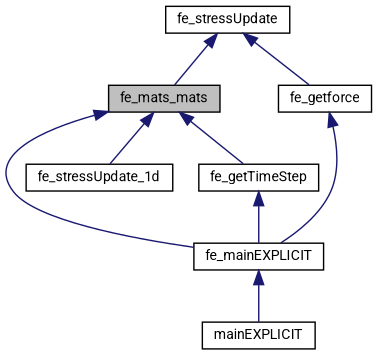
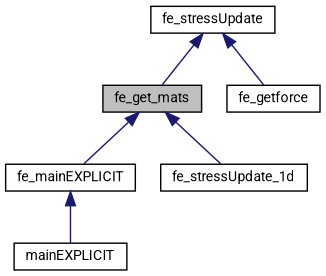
  digraph {
    fontname=Roboto
    rankdir=TB
    node [color=black fillcolor=white fontname=Roboto fontsize=10 shape=record style=filled]
    edge [color=midnightblue dir=back fontname=Roboto fontsize=10 labelfontname=Helvetica labelfontsize=10 style=solid]
-   n1 [fillcolor=grey75 fontcolor=black height=0.2 label=fe_mats_mats width=0.4]
+   n1 [fillcolor=grey75 fontcolor=black height=0.2 label=fe_get_mats width=0.4]
    n2 [height=0.2 label=fe_mainEXPLICIT width=0.4]
    n3 [height=0.2 label=fe_stressUpdate_1d width=0.4]
-   n4 [height=0.2 label=fe_getTimeStep width=0.4]
    n5 [height=0.2 label=mainEXPLICIT width=0.4]
    n6 [height=0.2 label=fe_stressUpdate width=0.4]
    n7 [height=0.2 label=fe_getforce width=0.4]
    n1 -> n2
    n1 -> n3
-   n1 -> n4
    n2 -> n5
-   n4 -> n2
    n6 -> n1
    n6 -> n7
-   n7 -> n2
  }
